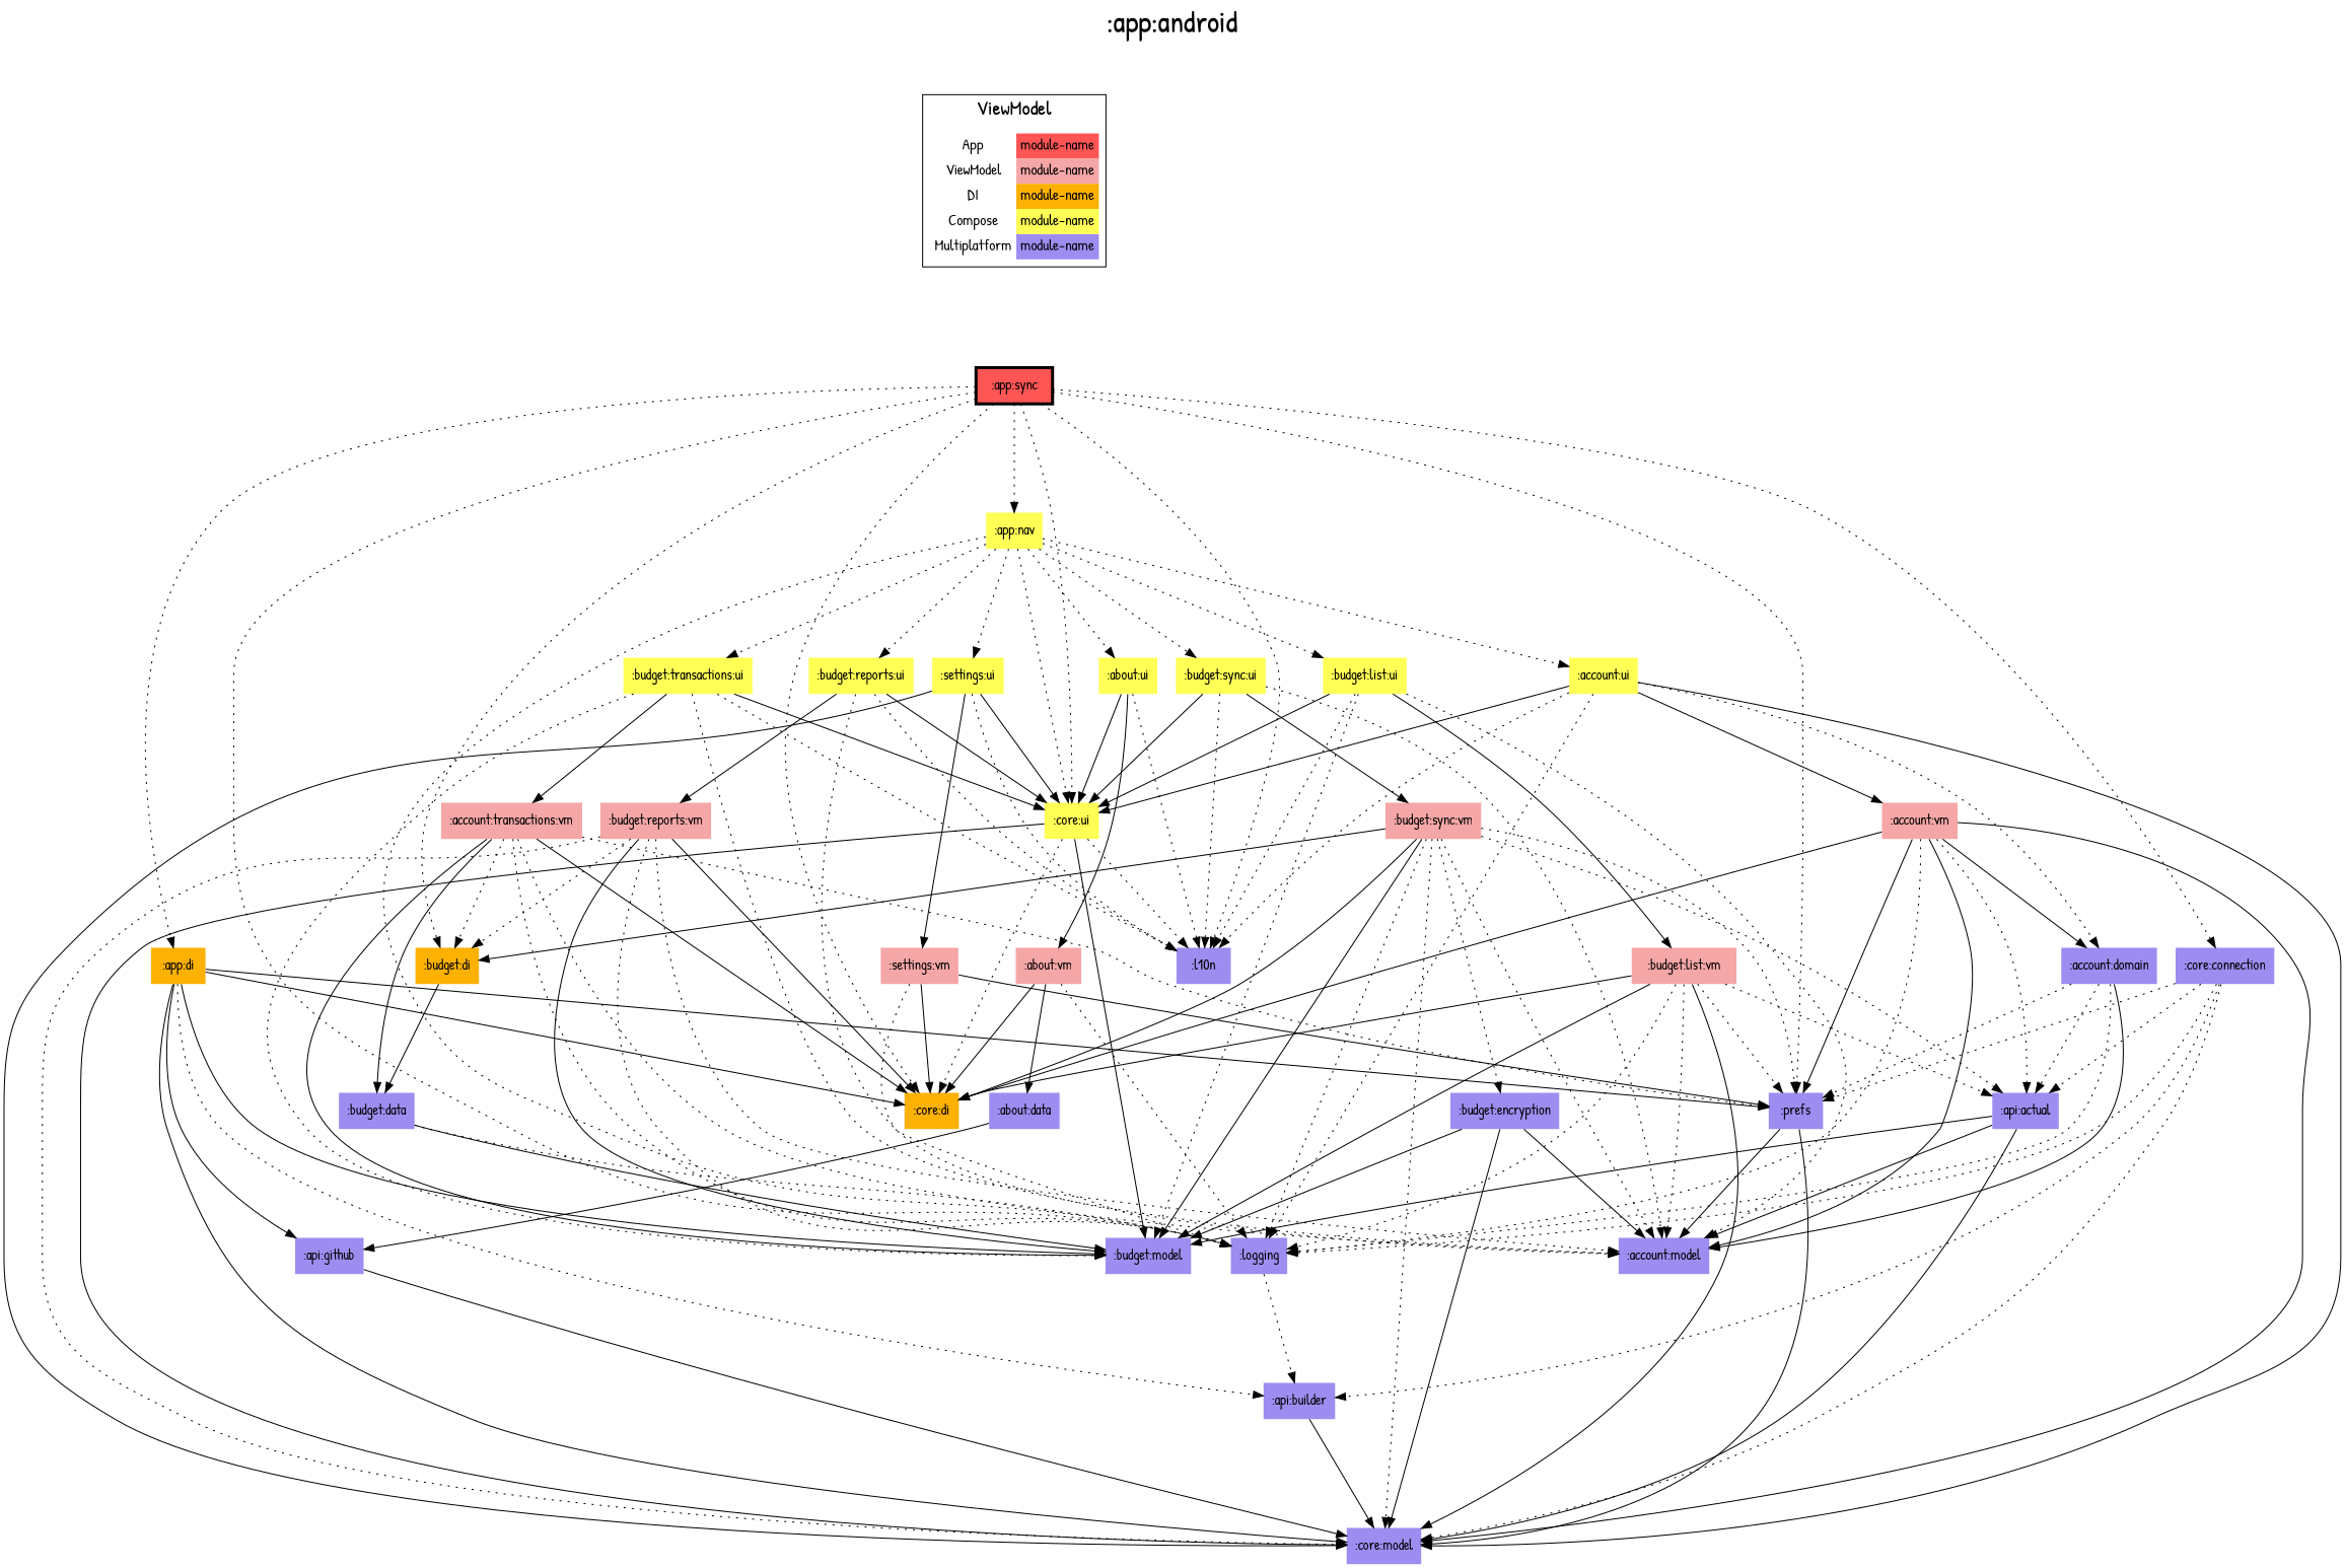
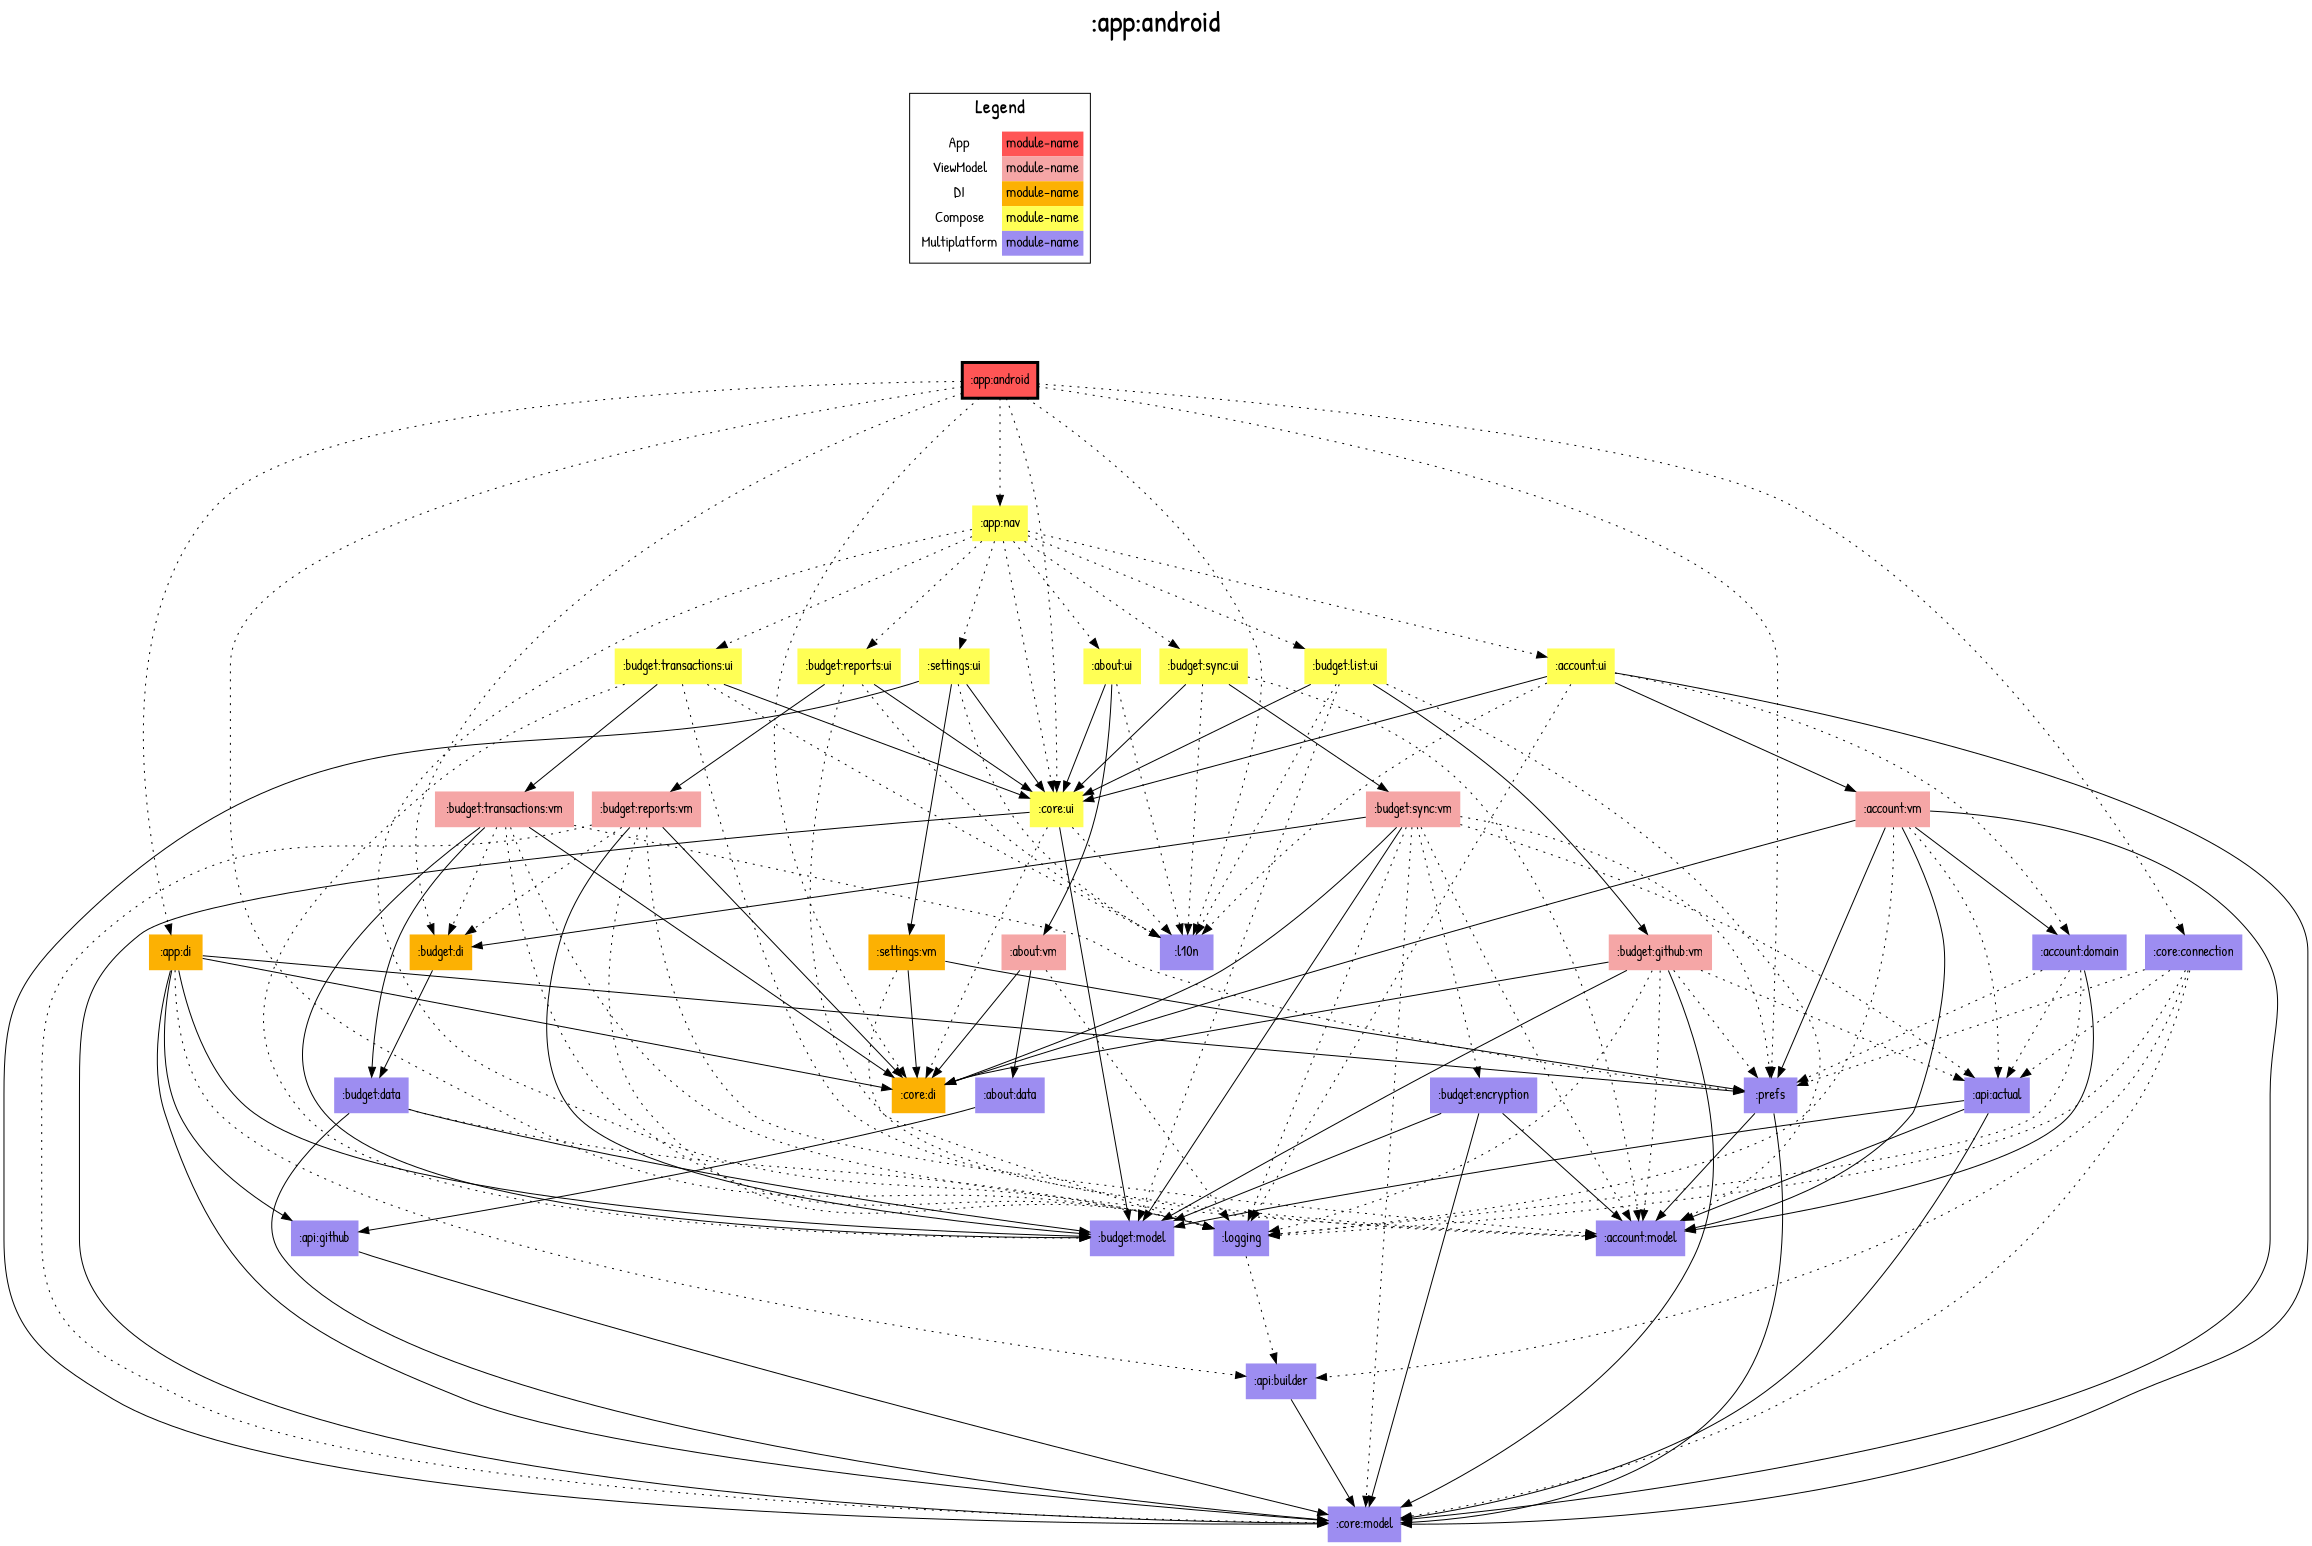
  digraph {
    fontname="Patrick Hand"
    fontsize=30
    label=":app:android"
    labelloc=t
    rankdir=TB
    ranksep=1.5
    node [fillcolor="#9D8DF1" fontname="Patrick Hand" shape=none style=filled]
    edge [dir=forward fontname="Patrick Hand" style=dotted]
-   ":app:android" [color=black fillcolor="#FF5555" penwidth=3 shape=box label=":app:sync"]
+   ":app:android" [color=black fillcolor="#FF5555" penwidth=3 shape=box]
    n2 [fillcolor="#FFFFFF" fontsize=15 label=< <TABLE BORDER="0" CELLBORDER="0" CELLSPACING="0" CELLPADDING="4"> <TR><TD>App</TD><TD BGCOLOR="#FF5555">module-name</TD></TR> <TR><TD>ViewModel</TD><TD BGCOLOR="#F5A6A6">module-name</TD></TR> <TR><TD>DI</TD><TD BGCOLOR="#FCB103">module-name</TD></TR> <TR><TD>Compose</TD><TD BGCOLOR="#FFFF55">module-name</TD></TR> <TR><TD>Multiplatform</TD><TD BGCOLOR="#9D8DF1">module-name</TD></TR> </TABLE> > margin=0]
    ":core:ui" [fillcolor="#FFFF55"]
    ":l10n"
    ":core:di" [fillcolor="#FCB103"]
    ":logging"
    ":prefs"
    ":app:di" [fillcolor="#FCB103"]
    ":app:nav" [fillcolor="#FFFF55"]
    ":budget:di" [fillcolor="#FCB103"]
    ":core:connection"
    ":about:data"
    ":api:github"
    ":core:model"
    ":about:ui" [fillcolor="#FFFF55"]
    ":about:vm" [fillcolor="#F5A6A6"]
    ":budget:model"
    ":api:builder"
    ":account:domain"
    ":account:model"
    ":api:actual"
    ":account:ui" [fillcolor="#FFFF55"]
    ":account:vm" [fillcolor="#F5A6A6"]
    ":budget:list:ui" [fillcolor="#FFFF55"]
    ":budget:reports:ui" [fillcolor="#FFFF55"]
    ":budget:sync:ui" [fillcolor="#FFFF55"]
    ":budget:transactions:ui" [fillcolor="#FFFF55"]
    ":settings:ui" [fillcolor="#FFFF55"]
    ":budget:data"
-   ":budget:list:vm" [fillcolor="#F5A6A6"]
+   ":budget:list:vm" [fillcolor="#F5A6A6" label=":budget:github:vm"]
    ":budget:reports:vm" [fillcolor="#F5A6A6"]
    ":budget:sync:vm" [fillcolor="#F5A6A6"]
-   ":budget:transactions:vm" [fillcolor="#F5A6A6" label=":account:transactions:vm"]
-   ":settings:vm" [fillcolor="#F5A6A6"]
+   ":budget:transactions:vm" [fillcolor="#F5A6A6"]
+   ":settings:vm" [fillcolor="#FCB103"]
    ":budget:encryption"
    subgraph sub_1 {
      rank=same
      ":app:android"
    }
    subgraph cluster_2 {
      fontsize=20
-     label=ViewModel
+     label=Legend
      n2
    }
    ":app:android" -> ":core:ui"
    ":app:android" -> ":l10n"
    ":app:android" -> ":core:di"
    ":app:android" -> ":logging"
    ":app:android" -> ":prefs"
    ":app:android" -> ":app:di"
    ":app:android" -> ":app:nav"
    ":app:android" -> ":budget:di"
    ":app:android" -> ":core:connection"
    n2 -> ":app:android" [style=invis]
    ":core:ui" -> ":l10n"
    ":core:ui" -> ":core:di"
    ":core:ui" -> ":core:model" [style=""]
    ":core:ui" -> ":budget:model" [style=""]
    ":logging" -> ":api:builder"
    ":prefs" -> ":core:model" [style=""]
    ":prefs" -> ":account:model" [style=""]
    ":app:di" -> ":core:di" [style=""]
    ":app:di" -> ":prefs" [style=""]
    ":app:di" -> ":api:github" [style=""]
    ":app:di" -> ":core:model" [style=""]
    ":app:di" -> ":budget:model" [style=""]
    ":app:di" -> ":api:builder"
    ":app:nav" -> ":core:ui"
    ":app:nav" -> ":logging"
    ":app:nav" -> ":about:ui"
    ":app:nav" -> ":account:ui"
    ":app:nav" -> ":budget:list:ui"
    ":app:nav" -> ":budget:reports:ui"
    ":app:nav" -> ":budget:sync:ui"
    ":app:nav" -> ":budget:transactions:ui"
    ":app:nav" -> ":settings:ui"
    ":budget:di" -> ":budget:data" [style=""]
    ":core:connection" -> ":logging"
    ":core:connection" -> ":prefs"
    ":core:connection" -> ":core:model"
    ":core:connection" -> ":api:builder"
    ":core:connection" -> ":api:actual"
    ":about:data" -> ":api:github" [style=""]
    ":api:github" -> ":core:model" [style=""]
    ":about:ui" -> ":core:ui" [style=""]
    ":about:ui" -> ":l10n"
    ":about:ui" -> ":about:vm" [style=""]
    ":about:vm" -> ":core:di" [style=""]
    ":about:vm" -> ":logging"
    ":about:vm" -> ":about:data" [style=""]
    ":api:builder" -> ":core:model" [style=""]
    ":account:domain" -> ":logging"
    ":account:domain" -> ":prefs"
    ":account:domain" -> ":account:model" [style=""]
    ":account:domain" -> ":api:actual"
    ":api:actual" -> ":core:model" [style=""]
    ":api:actual" -> ":budget:model" [style=""]
    ":api:actual" -> ":account:model" [style=""]
    ":account:ui" -> ":core:ui" [style=""]
    ":account:ui" -> ":l10n"
    ":account:ui" -> ":logging"
    ":account:ui" -> ":core:model" [style=""]
    ":account:ui" -> ":account:domain"
    ":account:ui" -> ":account:vm" [style=""]
    ":account:vm" -> ":core:di" [style=""]
    ":account:vm" -> ":logging"
    ":account:vm" -> ":prefs" [style=""]
    ":account:vm" -> ":core:model" [style=""]
    ":account:vm" -> ":account:domain" [style=""]
    ":account:vm" -> ":account:model" [style=""]
    ":account:vm" -> ":api:actual"
    ":budget:list:ui" -> ":core:ui" [style=""]
    ":budget:list:ui" -> ":l10n"
    ":budget:list:ui" -> ":budget:model"
    ":budget:list:ui" -> ":account:model"
    ":budget:list:ui" -> ":budget:list:vm" [style=""]
    ":budget:reports:ui" -> ":core:ui" [style=""]
    ":budget:reports:ui" -> ":l10n"
    ":budget:reports:ui" -> ":account:model"
    ":budget:reports:ui" -> ":budget:reports:vm" [style=""]
    ":budget:sync:ui" -> ":core:ui" [style=""]
    ":budget:sync:ui" -> ":l10n"
    ":budget:sync:ui" -> ":account:model"
    ":budget:sync:ui" -> ":budget:sync:vm" [style=""]
    ":budget:transactions:ui" -> ":core:ui" [style=""]
    ":budget:transactions:ui" -> ":l10n"
    ":budget:transactions:ui" -> ":budget:model"
    ":budget:transactions:ui" -> ":account:model"
    ":budget:transactions:ui" -> ":budget:transactions:vm" [style=""]
    ":settings:ui" -> ":core:ui" [style=""]
    ":settings:ui" -> ":l10n"
    ":settings:ui" -> ":core:model" [style=""]
    ":settings:ui" -> ":settings:vm" [style=""]
    ":budget:data" -> ":logging"
+   ":budget:data" -> ":core:model" [style=""]
    ":budget:data" -> ":budget:model" [style=""]
    ":budget:list:vm" -> ":core:di" [style=""]
    ":budget:list:vm" -> ":logging"
    ":budget:list:vm" -> ":prefs"
    ":budget:list:vm" -> ":core:model" [style=""]
    ":budget:list:vm" -> ":budget:model" [style=""]
    ":budget:list:vm" -> ":account:model"
    ":budget:list:vm" -> ":api:actual"
    ":budget:reports:vm" -> ":core:di" [style=""]
    ":budget:reports:vm" -> ":logging"
    ":budget:reports:vm" -> ":budget:di"
    ":budget:reports:vm" -> ":core:model"
    ":budget:reports:vm" -> ":budget:model" [style=""]
    ":budget:reports:vm" -> ":account:model"
    ":budget:sync:vm" -> ":core:di" [style=""]
    ":budget:sync:vm" -> ":logging"
    ":budget:sync:vm" -> ":prefs"
    ":budget:sync:vm" -> ":budget:di" [style=""]
    ":budget:sync:vm" -> ":core:model"
    ":budget:sync:vm" -> ":budget:model" [style=""]
    ":budget:sync:vm" -> ":account:model"
    ":budget:sync:vm" -> ":api:actual"
    ":budget:sync:vm" -> ":budget:encryption"
    ":budget:transactions:vm" -> ":core:di" [style=""]
    ":budget:transactions:vm" -> ":logging"
    ":budget:transactions:vm" -> ":prefs"
    ":budget:transactions:vm" -> ":budget:di"
    ":budget:transactions:vm" -> ":budget:model" [style=""]
    ":budget:transactions:vm" -> ":account:model"
    ":budget:transactions:vm" -> ":budget:data" [style=""]
    ":settings:vm" -> ":core:di" [style=""]
    ":settings:vm" -> ":logging"
    ":settings:vm" -> ":prefs" [style=""]
    ":budget:encryption" -> ":core:model" [style=""]
    ":budget:encryption" -> ":budget:model" [style=""]
    ":budget:encryption" -> ":account:model" [style=""]
  }
